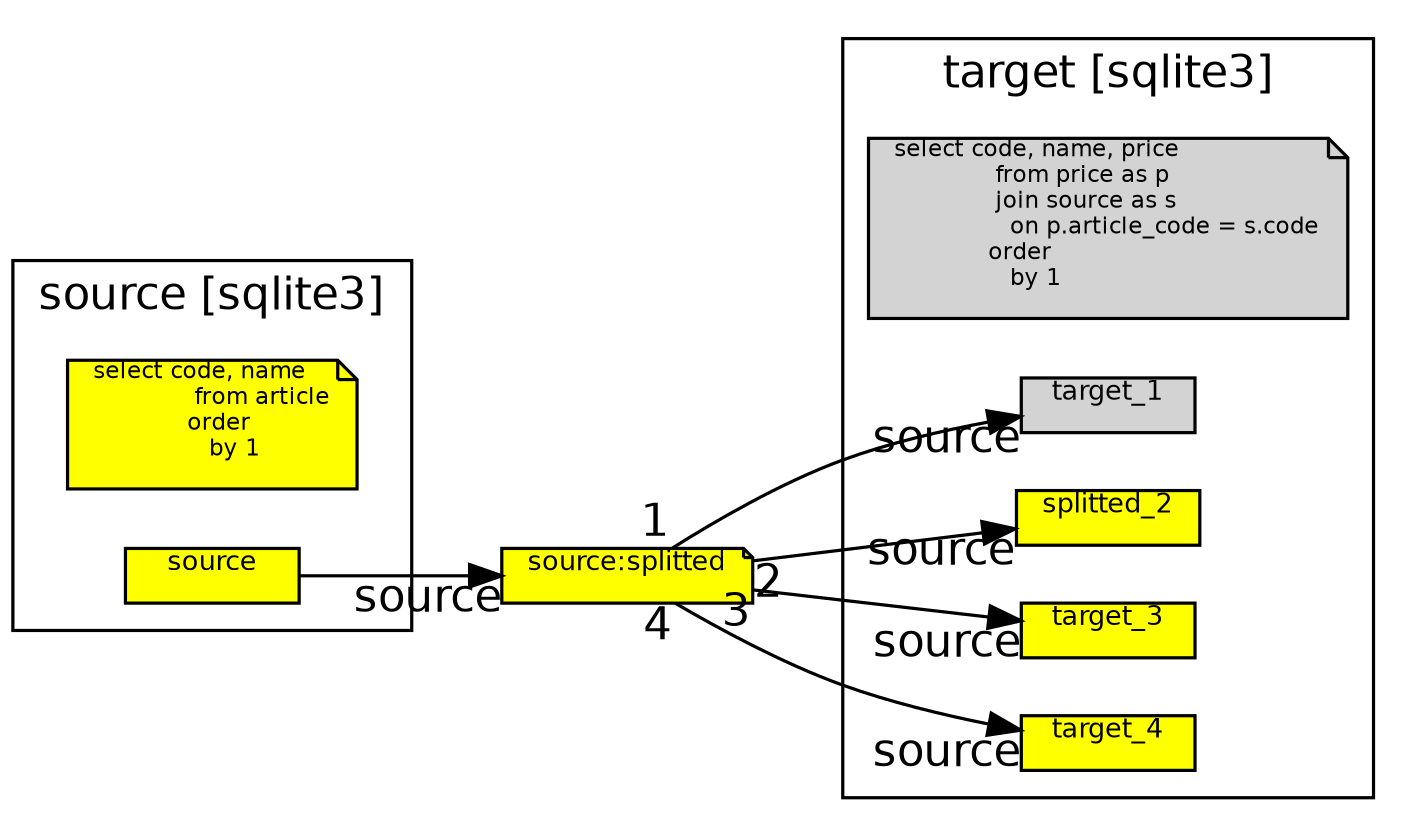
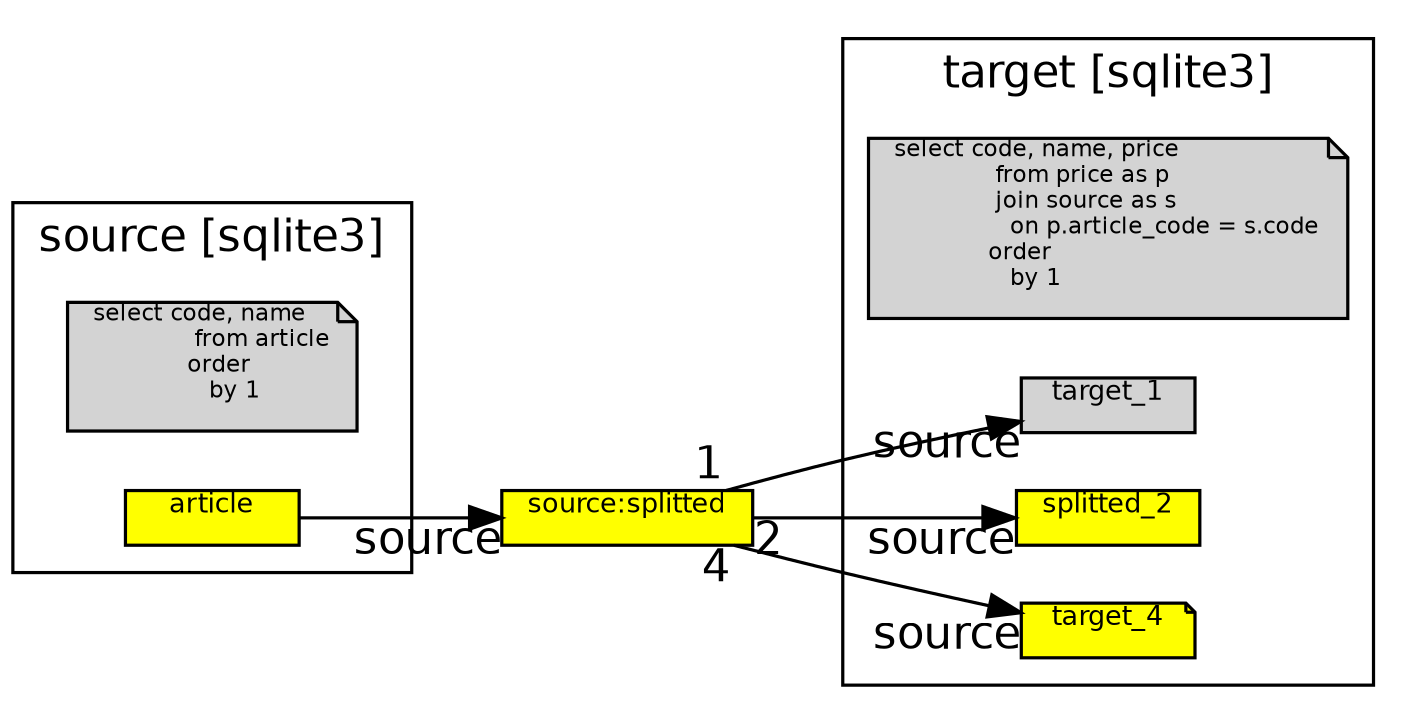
  digraph {
    fontname="DejaVu Sans"
    rankdir=LR
    splines=true
    node [fontname="DejaVu Sans" fontsize=8.5 labelloc=t shape=box style=filled fillcolor=yellow]
    edge [fontname="DejaVu Sans" headlabel=source]
-   "select code, name\l              from article\l             order\l                by 1\l" [fontsize=7.0 shape=note]
-   n2 [height=0.2 label=source]
+   "select code, name\l              from article\l             order\l                by 1\l" [fontsize=7.0 shape=note fillcolor=""]
+   n2 [height=0.2 label=article]
    "select code, name, price\l              from price as p\l              join source as s\l                on p.article_code = s.code\l             order\l                by 1\l" [fontsize=7.0 shape=note fillcolor=""]
    n4 [fillcolor=lightgrey height=0.2 label=target_1]
    n5 [height=0.2 label=splitted_2]
-   n6 [height=0.2 label=target_3]
-   n7 [height=0.2 label=target_4]
-   n8 [height=0.2 label="source:splitted" shape=note]
+   n7 [height=0.2 label=target_4 shape=note]
+   n8 [height=0.2 label="source:splitted"]
    subgraph cluster_1 {
      label="source [sqlite3]"
      "select code, name\l              from article\l             order\l                by 1\l"
      n2
    }
    subgraph cluster_2 {
      label="target [sqlite3]"
      "select code, name, price\l              from price as p\l              join source as s\l                on p.article_code = s.code\l             order\l                by 1\l"
      n4
      n5
-     n6
      n7
    }
    n2 -> n8
    n8 -> n4 [taillabel=1]
    n8 -> n5 [taillabel=2]
-   n8 -> n6 [taillabel=3]
    n8 -> n7 [taillabel=4]
  }
